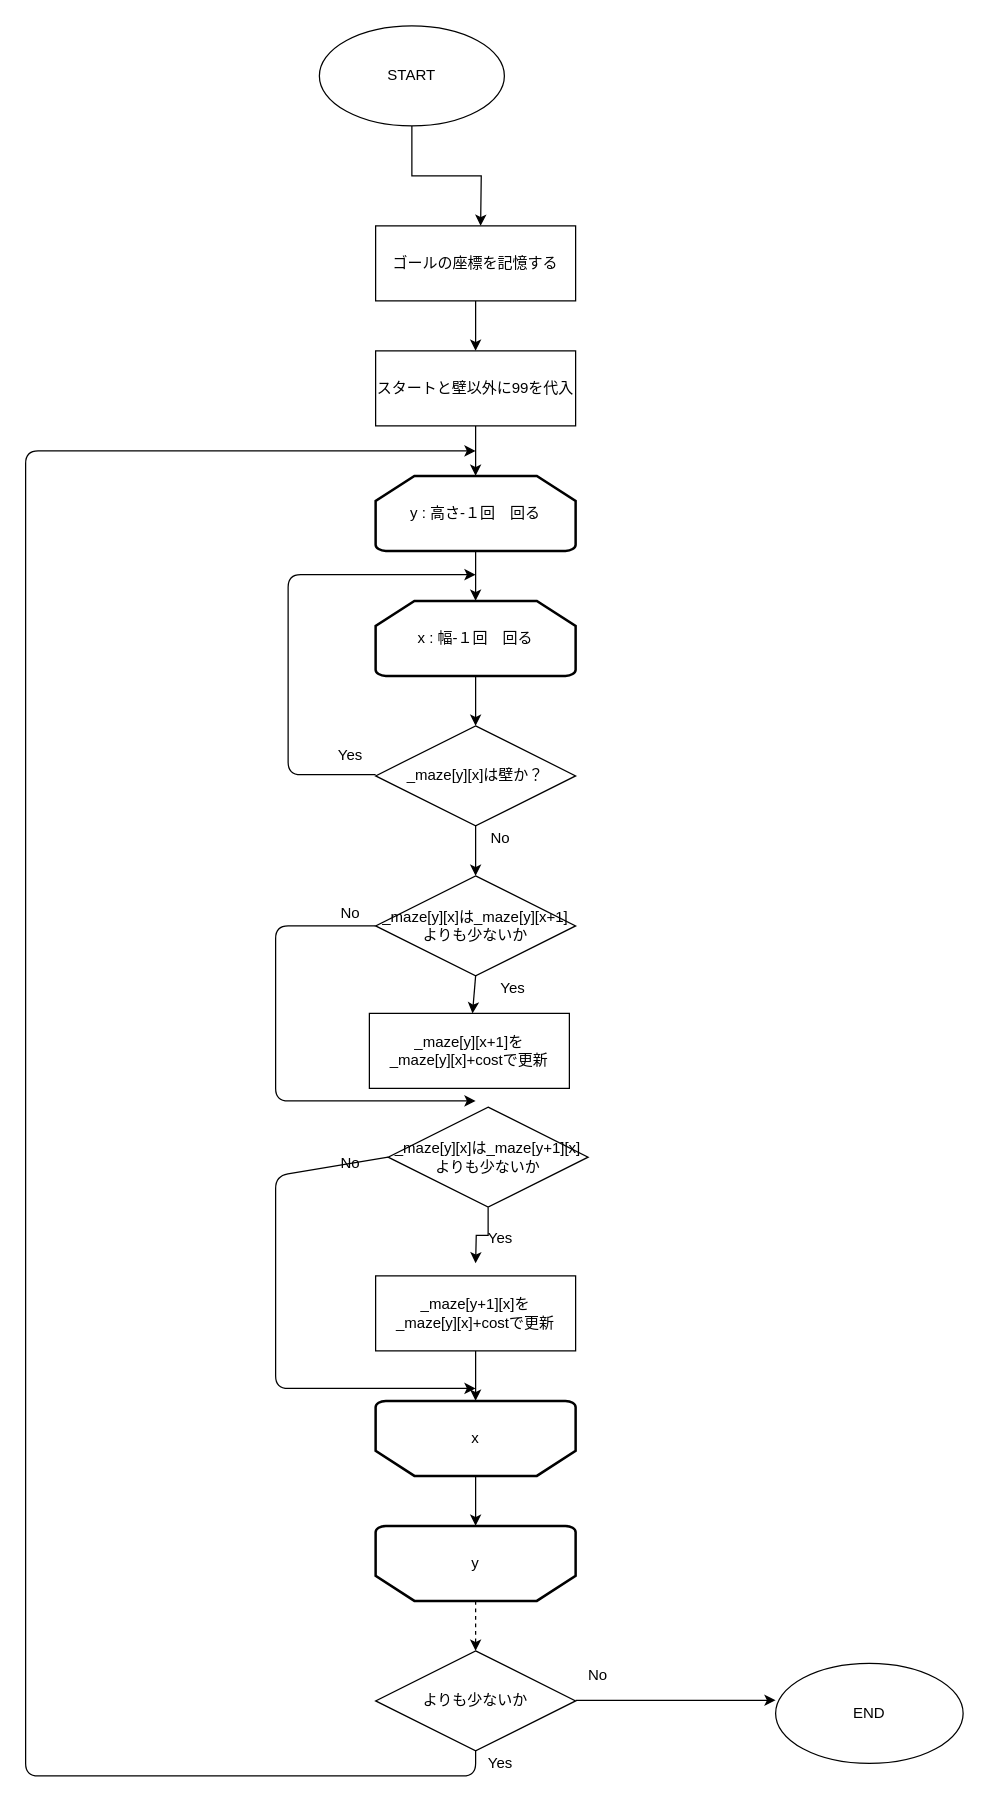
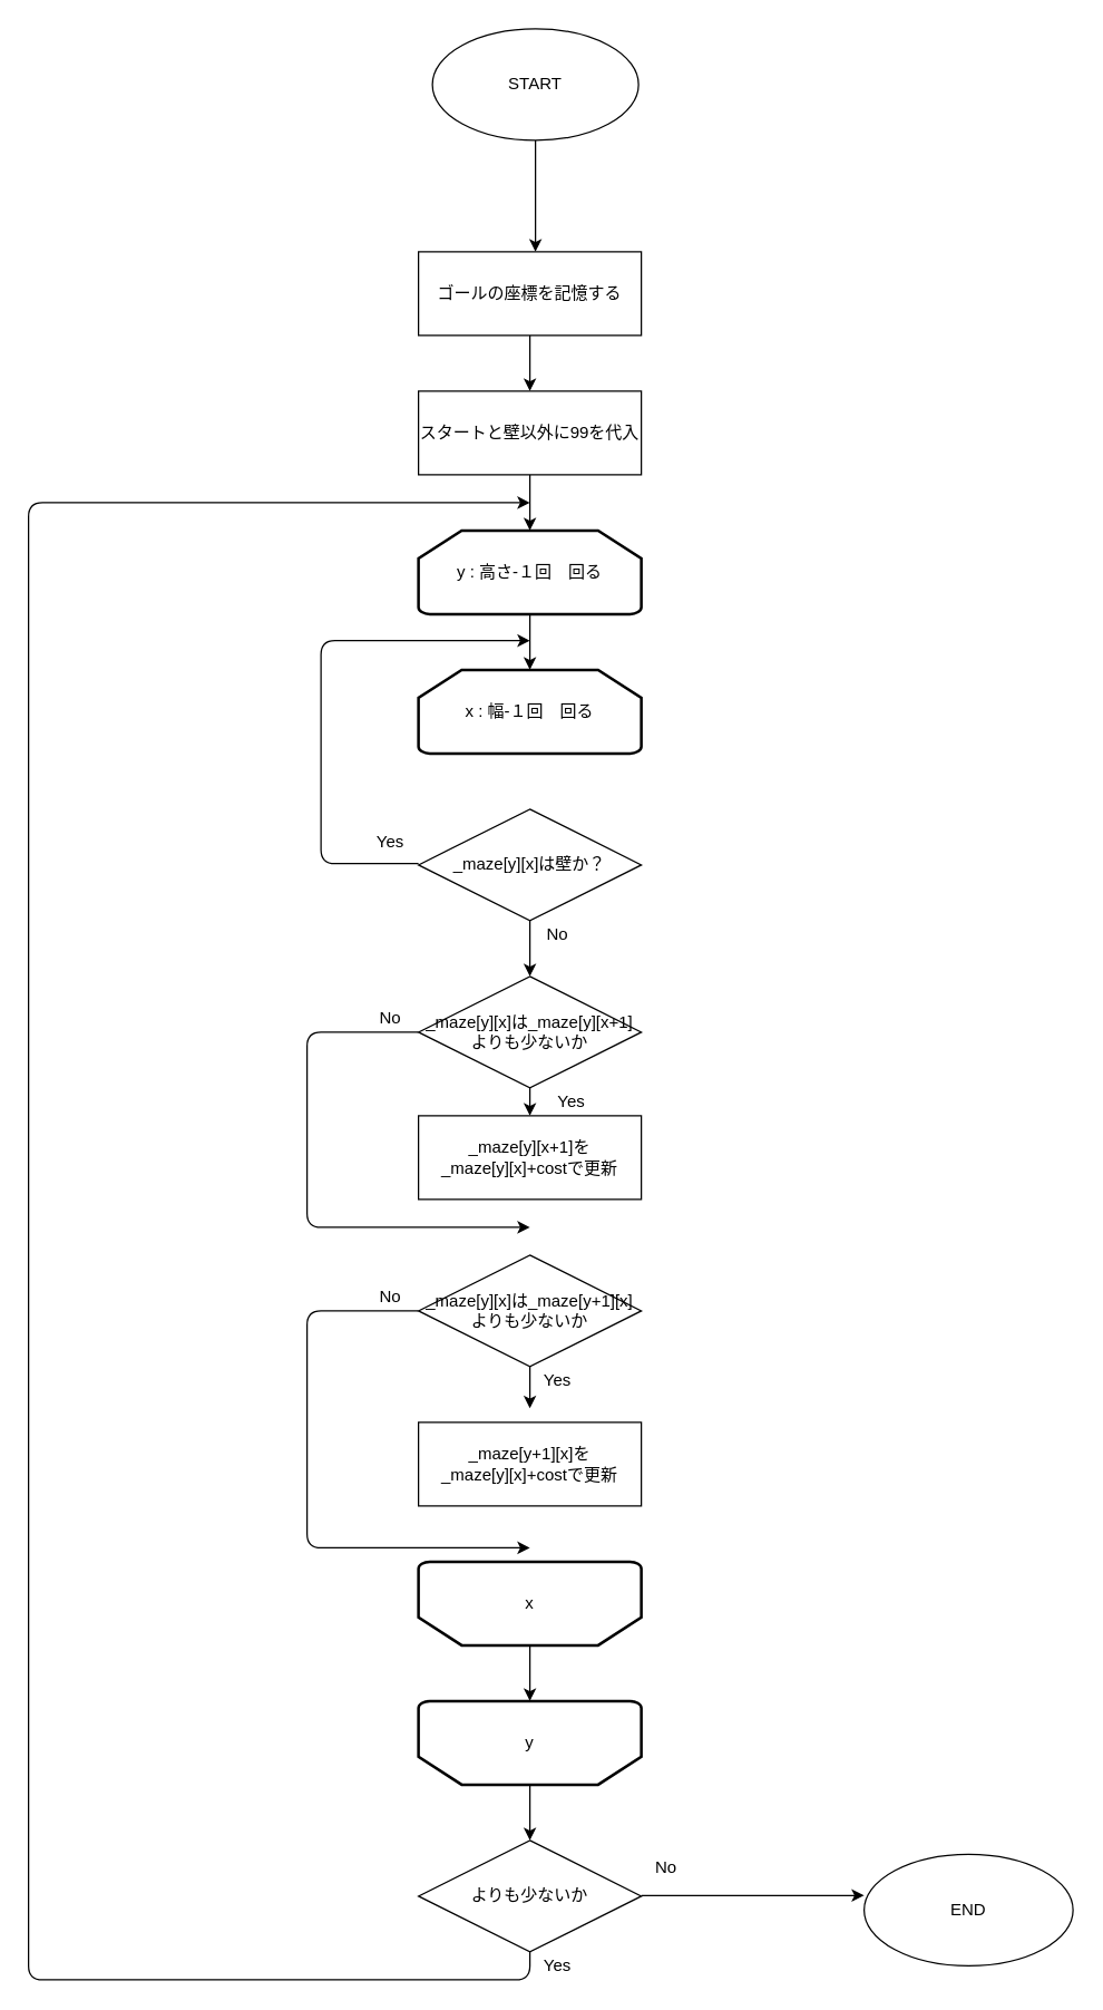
  <mxCell id="0" />
  <mxCell id="1" parent="0" />
  <mxCell id="2" value="" parent="1" edge="1" style="edgeStyle=orthogonalEdgeStyle;rounded=0;orthogonalLoop=1;jettySize=auto;html=1;" source="3"><mxGeometry as="geometry" relative="1"><mxPoint as="targetPoint" y="180" x="384" /></mxGeometry></mxCell>
- <mxCell id="3" value="START" parent="1" style="ellipse;whiteSpace=wrap;html=1;" vertex="1"><mxGeometry x="255" y="20" as="geometry" height="80" width="148" /></mxCell>
+ <mxCell id="3" value="START" parent="1" style="ellipse;whiteSpace=wrap;html=1;" vertex="1"><mxGeometry as="geometry" x="310" height="80" width="148" y="20" /></mxCell>
  <mxCell id="4" value="" parent="1" edge="1" style="edgeStyle=orthogonalEdgeStyle;rounded=0;orthogonalLoop=1;jettySize=auto;html=1;" source="5"><mxGeometry as="geometry" relative="1"><mxPoint as="targetPoint" y="280" x="380" /></mxGeometry></mxCell>
  <mxCell id="5" value="ゴールの座標を記憶する" parent="1" style="rounded=0;whiteSpace=wrap;html=1;" vertex="1"><mxGeometry as="geometry" y="180" x="300" height="60" width="160" /></mxCell>
  <mxCell id="6" value="スタートと壁以外に99を代入" parent="1" style="rounded=0;whiteSpace=wrap;html=1;" vertex="1"><mxGeometry as="geometry" y="280" x="300" height="60" width="160" /></mxCell>
  <mxCell id="7" value="" parent="1" edge="1" style="endArrow=classic;html=1;exitX=0.5;exitY=1;exitDx=0;exitDy=0;" source="6"><mxGeometry as="geometry" relative="1" height="50" width="50"><mxPoint as="sourcePoint" y="410" x="347" /><mxPoint as="targetPoint" y="380" x="380" /></mxGeometry></mxCell>
  <mxCell id="8" value="" parent="1" edge="1" style="edgeStyle=orthogonalEdgeStyle;rounded=0;orthogonalLoop=1;jettySize=auto;html=1;" source="9"><mxGeometry as="geometry" relative="1"><mxPoint as="targetPoint" y="480" x="380" /></mxGeometry></mxCell>
  <mxCell id="9" value="y : 高さ-１回　回る" parent="1" style="strokeWidth=2;html=1;shape=mxgraph.flowchart.loop_limit;whiteSpace=wrap;" vertex="1"><mxGeometry as="geometry" y="380" x="300" height="60" width="160" /></mxCell>
  <mxCell id="10" value="x : 幅-１回　回る" parent="1" style="strokeWidth=2;html=1;shape=mxgraph.flowchart.loop_limit;whiteSpace=wrap;" vertex="1"><mxGeometry as="geometry" y="480" x="300" height="60" width="160" /></mxCell>
  <mxCell id="11" value="_maze[y][x]は壁か？" parent="1" style="rhombus;whiteSpace=wrap;html=1;" vertex="1"><mxGeometry as="geometry" y="580" x="300" height="80" width="160" /></mxCell>
- <mxCell id="12" value="" parent="1" target="11" edge="1" style="endArrow=classic;html=1;exitX=0.5;exitY=1;exitDx=0;exitDy=0;exitPerimeter=0;entryX=0.5;entryY=0;entryDx=0;entryDy=0;" source="10"><mxGeometry as="geometry" relative="1" height="50" width="50"><mxPoint as="sourcePoint" y="730" x="300" /><mxPoint as="targetPoint" y="680" x="350" /></mxGeometry></mxCell>
  <mxCell id="13" value="" parent="1" edge="1" style="endArrow=classic;html=1;exitX=0.5;exitY=1;exitDx=0;exitDy=0;" source="11"><mxGeometry as="geometry" relative="1" height="50" width="50"><mxPoint as="sourcePoint" y="730" x="300" /><mxPoint as="targetPoint" y="700" x="380" /></mxGeometry></mxCell>
  <mxCell id="14" value="No" parent="1" style="text;html=1;strokeColor=none;fillColor=none;align=center;verticalAlign=middle;whiteSpace=wrap;rounded=0;" vertex="1"><mxGeometry as="geometry" y="660" x="380" height="20" width="40" /></mxCell>
  <mxCell id="15" value="" parent="1" edge="1" style="endArrow=classic;html=1;exitX=0;exitY=0.5;exitDx=0;exitDy=0;"><mxGeometry as="geometry" relative="1" height="50" width="50"><mxPoint as="sourcePoint" y="619" x="300" /><mxPoint as="targetPoint" y="459" x="380" /><Array as="points"><mxPoint y="619" x="230" /><mxPoint y="459" x="230" /></Array></mxGeometry></mxCell>
  <mxCell id="16" value="Yes" parent="1" style="text;html=1;strokeColor=none;fillColor=none;align=center;verticalAlign=middle;whiteSpace=wrap;rounded=0;" vertex="1"><mxGeometry as="geometry" y="594" x="260" height="20" width="40" /></mxCell>
  <mxCell id="17" value="_maze[y][x]は_maze[y][x+1]よりも少ないか" parent="1" style="rhombus;whiteSpace=wrap;html=1;" vertex="1"><mxGeometry as="geometry" y="700" x="300" height="80" width="160" /></mxCell>
- <mxCell id="18" value="_maze[y][x+1]を&lt;br&gt;_maze[y][x]+costで更新" parent="1" style="rounded=0;whiteSpace=wrap;html=1;" vertex="1"><mxGeometry x="295" y="810" as="geometry" height="60" width="160" /></mxCell>
+ <mxCell id="18" value="_maze[y][x+1]を&lt;br&gt;_maze[y][x]+costで更新" parent="1" style="rounded=0;whiteSpace=wrap;html=1;" vertex="1"><mxGeometry as="geometry" y="800" x="300" height="60" width="160" /></mxCell>
  <mxCell id="19" value="" parent="1" target="18" edge="1" style="endArrow=classic;html=1;exitX=0.5;exitY=1;exitDx=0;exitDy=0;" source="17"><mxGeometry as="geometry" relative="1" height="50" width="50"><mxPoint as="sourcePoint" y="930" x="220" /><mxPoint as="targetPoint" y="880" x="270" /></mxGeometry></mxCell>
  <mxCell id="20" value="Yes" parent="1" style="text;html=1;strokeColor=none;fillColor=none;align=center;verticalAlign=middle;whiteSpace=wrap;rounded=0;" vertex="1"><mxGeometry as="geometry" y="780" x="390" height="20" width="40" /></mxCell>
  <mxCell id="21" value="" parent="1" edge="1" style="edgeStyle=orthogonalEdgeStyle;rounded=0;orthogonalLoop=1;jettySize=auto;html=1;" source="22"><mxGeometry as="geometry" relative="1"><mxPoint as="targetPoint" y="1010" x="380" /></mxGeometry></mxCell>
- <mxCell id="22" value="_maze[y][x]は_maze[y+1][x]&lt;br&gt;よりも少ないか" parent="1" style="rhombus;whiteSpace=wrap;html=1;" vertex="1"><mxGeometry x="310" y="885" as="geometry" height="80" width="160" /></mxCell>
+ <mxCell id="22" value="_maze[y][x]は_maze[y+1][x]&lt;br&gt;よりも少ないか" parent="1" style="rhombus;whiteSpace=wrap;html=1;" vertex="1"><mxGeometry as="geometry" y="900" x="300" height="80" width="160" /></mxCell>
  <mxCell id="23" value="Yes" parent="1" style="text;html=1;strokeColor=none;fillColor=none;align=center;verticalAlign=middle;whiteSpace=wrap;rounded=0;" vertex="1"><mxGeometry as="geometry" y="980" x="380" height="20" width="40" /></mxCell>
  <mxCell id="24" value="_maze[y+1][x]を&lt;br&gt;_maze[y][x]+costで更新" parent="1" style="rounded=0;whiteSpace=wrap;html=1;" vertex="1"><mxGeometry as="geometry" y="1020" x="300" height="60" width="160" /></mxCell>
  <mxCell id="25" value="" parent="1" edge="1" style="endArrow=classic;html=1;exitX=0;exitY=0.5;exitDx=0;exitDy=0;" source="17"><mxGeometry as="geometry" relative="1" height="50" width="50"><mxPoint as="sourcePoint" y="1150" x="220" /><mxPoint as="targetPoint" y="880" x="380" /><Array as="points"><mxPoint y="740" x="220" /><mxPoint y="880" x="220" /></Array></mxGeometry></mxCell>
  <mxCell id="26" value="No" parent="1" style="text;html=1;strokeColor=none;fillColor=none;align=center;verticalAlign=middle;whiteSpace=wrap;rounded=0;" vertex="1"><mxGeometry as="geometry" y="720" x="260" height="20" width="40" /></mxCell>
- <mxCell id="27" value="" parent="1" target="29" edge="1" style="endArrow=classic;html=1;exitX=0.5;exitY=1;exitDx=0;exitDy=0;" source="24"><mxGeometry as="geometry" relative="1" height="50" width="50"><mxPoint as="sourcePoint" y="1150" x="210" /><mxPoint as="targetPoint" y="1120" x="380" /></mxGeometry></mxCell>
  <mxCell id="28" value="" parent="1" target="30" edge="1" style="edgeStyle=orthogonalEdgeStyle;rounded=0;orthogonalLoop=1;jettySize=auto;html=1;" source="29"><mxGeometry as="geometry" relative="1" /></mxCell>
  <mxCell id="29" value="x" parent="1" style="strokeWidth=2;html=1;shape=mxgraph.flowchart.loop_limit;whiteSpace=wrap;direction=west;" vertex="1"><mxGeometry as="geometry" y="1120" x="300" height="60" width="160" /></mxCell>
  <mxCell id="30" value="y" parent="1" style="strokeWidth=2;html=1;shape=mxgraph.flowchart.loop_limit;whiteSpace=wrap;direction=west;" vertex="1"><mxGeometry as="geometry" y="1220" x="300" height="60" width="160" /></mxCell>
  <mxCell id="31" value="" parent="1" edge="1" style="endArrow=classic;html=1;exitX=0;exitY=0.5;exitDx=0;exitDy=0;" source="22"><mxGeometry as="geometry" relative="1" height="50" width="50"><mxPoint as="sourcePoint" y="1250" x="210" /><mxPoint as="targetPoint" y="1110" x="380" /><Array as="points"><mxPoint y="940" x="220" /><mxPoint y="1110" x="220" /></Array></mxGeometry></mxCell>
  <mxCell id="32" value="No" parent="1" style="text;html=1;strokeColor=none;fillColor=none;align=center;verticalAlign=middle;whiteSpace=wrap;rounded=0;" vertex="1"><mxGeometry as="geometry" y="920" x="260" height="20" width="40" /></mxCell>
- <mxCell id="33" value="" parent="1" target="34" edge="1" style="endArrow=classic;html=1;exitX=0.5;exitY=0;exitDx=0;exitDy=0;exitPerimeter=0;dashed=1;" source="30"><mxGeometry as="geometry" relative="1" height="50" width="50"><mxPoint as="sourcePoint" y="1350" x="210" /><mxPoint as="targetPoint" y="1320" x="380" /></mxGeometry></mxCell>
+ <mxCell id="33" value="" parent="1" target="34" edge="1" style="endArrow=classic;html=1;exitX=0.5;exitY=0;exitDx=0;exitDy=0;exitPerimeter=0;" source="30"><mxGeometry as="geometry" relative="1" height="50" width="50"><mxPoint as="sourcePoint" y="1350" x="210" /><mxPoint as="targetPoint" y="1320" x="380" /></mxGeometry></mxCell>
  <mxCell id="34" value="よりも少ないか" parent="1" style="rhombus;whiteSpace=wrap;html=1;" vertex="1"><mxGeometry as="geometry" y="1320" x="300" height="80" width="160" /></mxCell>
  <mxCell id="35" value="" parent="1" edge="1" style="endArrow=classic;html=1;exitX=0.5;exitY=1;exitDx=0;exitDy=0;" source="34"><mxGeometry as="geometry" relative="1" height="50" width="50"><mxPoint as="sourcePoint" y="1470" x="210" /><mxPoint as="targetPoint" y="360" x="380" /><Array as="points"><mxPoint y="1420" x="380" /><mxPoint y="1420" x="20" /><mxPoint y="360" x="20" /></Array></mxGeometry></mxCell>
  <mxCell id="36" value="Yes" parent="1" style="text;html=1;strokeColor=none;fillColor=none;align=center;verticalAlign=middle;whiteSpace=wrap;rounded=0;" vertex="1"><mxGeometry as="geometry" y="1400" x="380" height="20" width="40" /></mxCell>
  <mxCell id="37" value="" parent="1" edge="1" style="endArrow=classic;html=1;exitX=1;exitY=0.5;exitDx=0;exitDy=0;"><mxGeometry as="geometry" relative="1" height="50" width="50"><mxPoint as="sourcePoint" y="1359.5" x="460" /><mxPoint as="targetPoint" y="1359.5" x="620" /></mxGeometry></mxCell>
  <mxCell id="38" value="No" parent="1" style="text;html=1;strokeColor=none;fillColor=none;align=center;verticalAlign=middle;whiteSpace=wrap;rounded=0;" vertex="1"><mxGeometry as="geometry" y="1330" x="458" height="20" width="40" /></mxCell>
  <mxCell id="39" value="END" parent="1" style="ellipse;whiteSpace=wrap;html=1;" vertex="1"><mxGeometry as="geometry" y="1330" x="620" height="80" width="150" /></mxCell>
